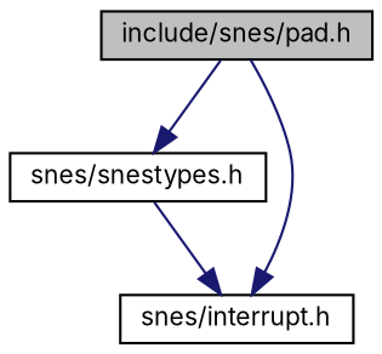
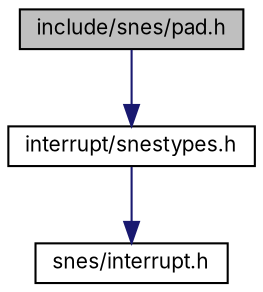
  digraph {
    fontname=Inter
    node [color=black fillcolor=white fontname=Inter fontsize=10 shape=record style=filled]
    edge [color=midnightblue fontname=Inter fontsize=10 labelfontname=Helvetica labelfontsize=10 style=solid]
    n1 [fillcolor=grey75 fontcolor=black height=0.2 label="include/snes/pad.h" width=0.4]
-   n2 [height=0.2 label="snes/snestypes.h" width=0.4]
+   n2 [height=0.2 label="interrupt/snestypes.h" width=0.4]
    n3 [height=0.2 label="snes/interrupt.h" width=0.4]
    n1 -> n2
-   n1 -> n3
    n2 -> n3
  }
